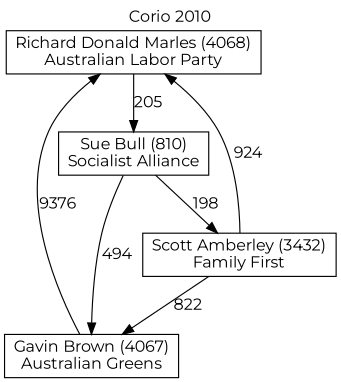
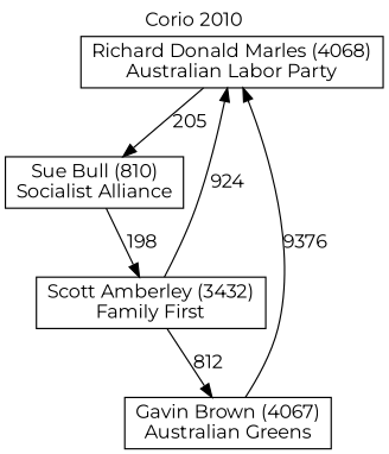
  digraph {
    fontname=Montserrat
    label="Corio 2010"
    labelloc=t
    mclimit=10
    node [fontname=Montserrat shape=box]
    edge [fontname=Montserrat]
    n1 [label="Richard Donald Marles (4068)\nAustralian Labor Party"]
    n2 [label="Sue Bull (810)\nSocialist Alliance"]
    n3 [label="Gavin Brown (4067)\nAustralian Greens"]
    n4 [label="Scott Amberley (3432)\nFamily First"]
    n1 -> n2 [label=205]
-   n2 -> n3 [label=494]
    n2 -> n4 [label=198]
    n3 -> n1 [label=9376]
    n4 -> n1 [label=924]
-   n4 -> n3 [label=822]
+   n4 -> n3 [label=812]
  }
